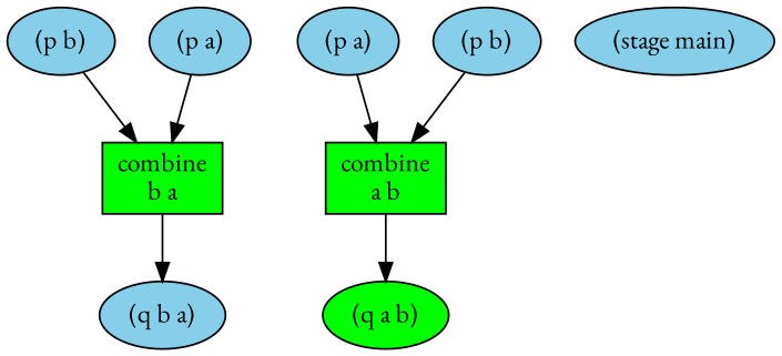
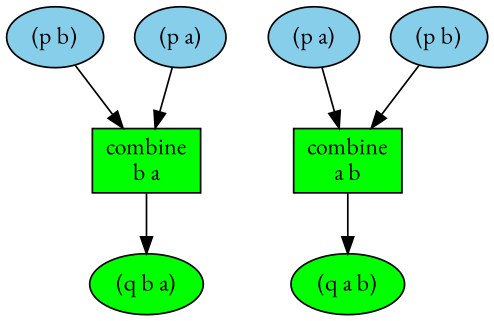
  digraph {
    fontname="EB Garamond"
    node [fillcolor=skyblue fontname="EB Garamond" style=filled]
    edge [fontname="EB Garamond"]
    n1 [label="(p b)"]
    n2 [fillcolor=green label="combine\nb a" shape=box]
-   n3 [label="(q b a)"]
+   n3 [fillcolor=green label="(q b a)"]
    n4 [label="(p a)"]
    n5 [fillcolor=green label="combine\na b" shape=box]
    n6 [fillcolor=green label="(q a b)"]
    n7 [label="(p b)"]
    n8 [label="(p a)"]
-   n9 [label="(stage main)"]
    n1 -> n2
    n2 -> n3
    n4 -> n5
    n5 -> n6
    n7 -> n5
    n8 -> n2
  }
